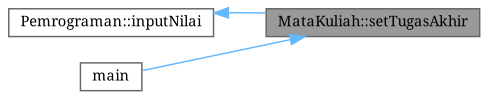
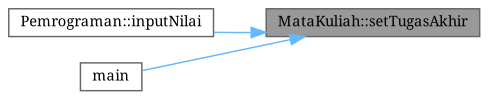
  digraph {
    fontname="Noto Serif"
    rankdir=RL
    node [color=grey40 fillcolor=white fontname="Noto Serif" fontsize=10 shape=box style=filled]
    edge [color=steelblue1 dir=back fontname="Noto Serif" fontsize=10 labelfontname=Helvetica labelfontsize=10 style=solid]
    n1 [color=gray40 fillcolor=grey60 fontcolor=black height=0.2 label="MataKuliah::setTugasAkhir" width=0.4]
    n2 [height=0.2 label="Pemrograman::inputNilai" width=0.4]
    n3 [height=0.2 label=main width=0.4]
-   n2 -> n1
+   n1 -> n2
    n1 -> n3
  }
